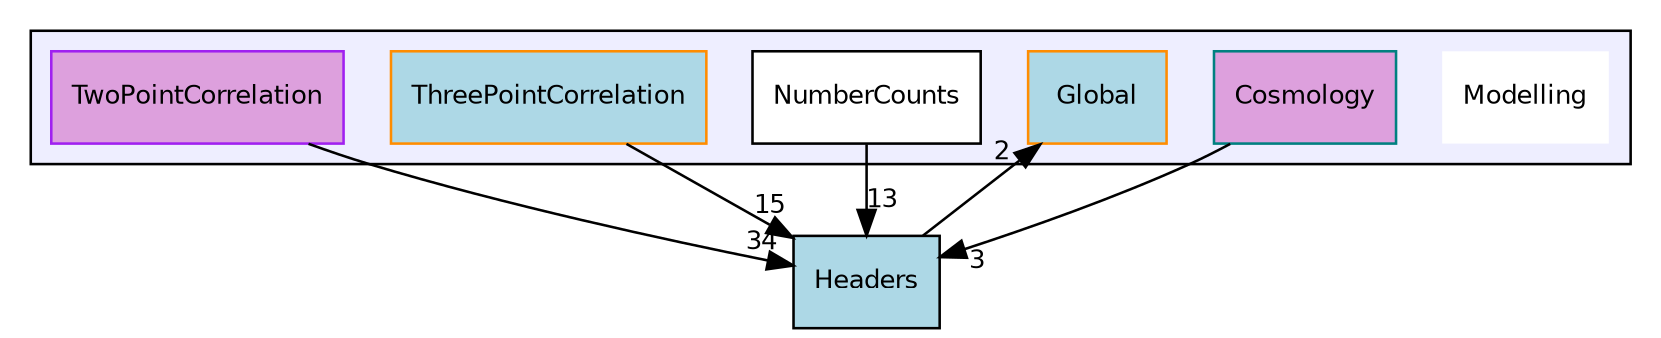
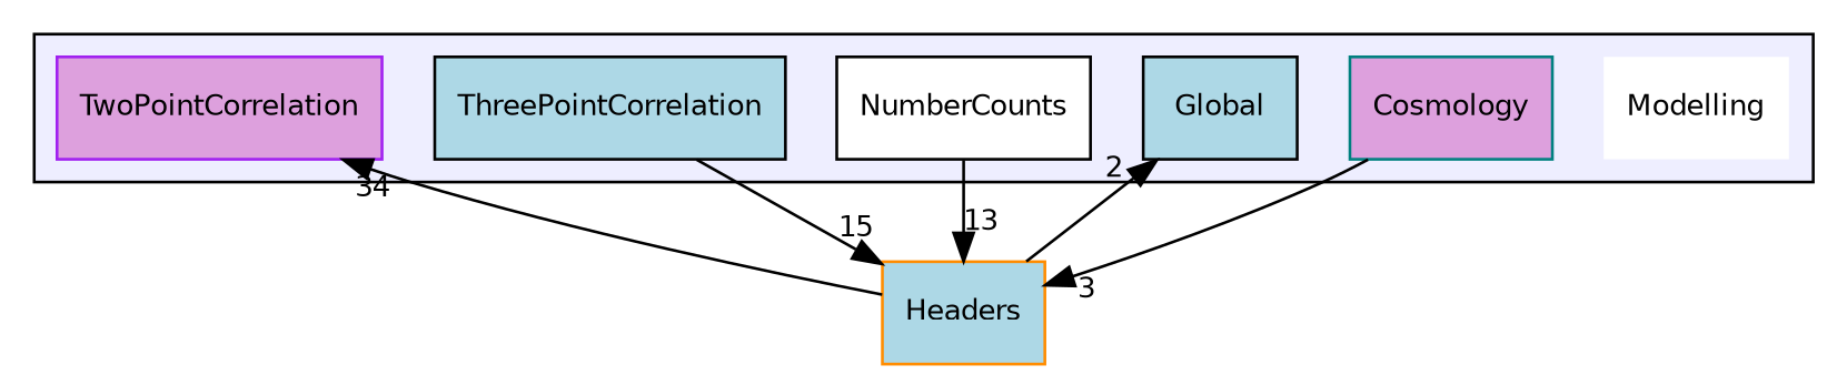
  digraph {
    compound=true
    node [color=black fillcolor=lightblue fontname=Helvetica fontsize=10 shape=box style=filled]
    edge [labeldistance=1.5 labelfontname=Helvetica labelfontsize=10]
    n1 [fillcolor=white label=Modelling shape=plaintext]
    n2 [color=teal fillcolor=plum label=Cosmology]
-   n3 [color=darkorange label=Global]
+   n3 [label=Global]
    n4 [fillcolor=white label=NumberCounts]
-   n5 [color=darkorange label=ThreePointCorrelation]
+   n5 [label=ThreePointCorrelation]
    n6 [color=purple fillcolor=plum label=TwoPointCorrelation]
-   n7 [label=Headers]
+   n7 [color=darkorange label=Headers]
    subgraph cluster_1 {
      bgcolor="#eeeeff"
      pencolor=black
      n1
      n2
      n3
      n4
      n5
      n6
    }
    n2 -> n7 [headlabel=3]
    n4 -> n7 [headlabel=13]
    n5 -> n7 [headlabel=15]
-   n6 -> n7 [headlabel=34]
+   n7 -> n6 [headlabel=34]
    n7 -> n3 [headlabel=2]
  }
